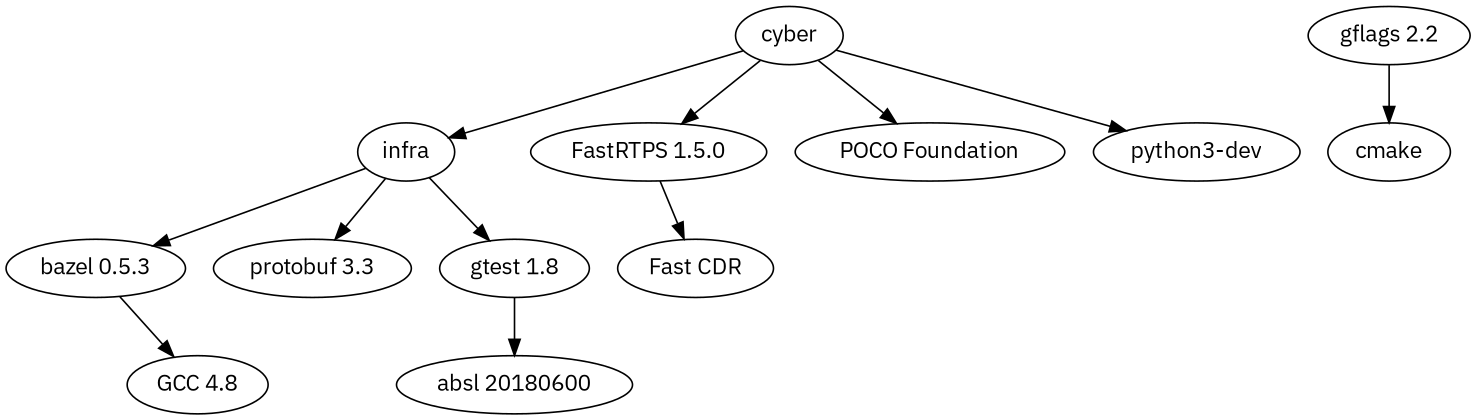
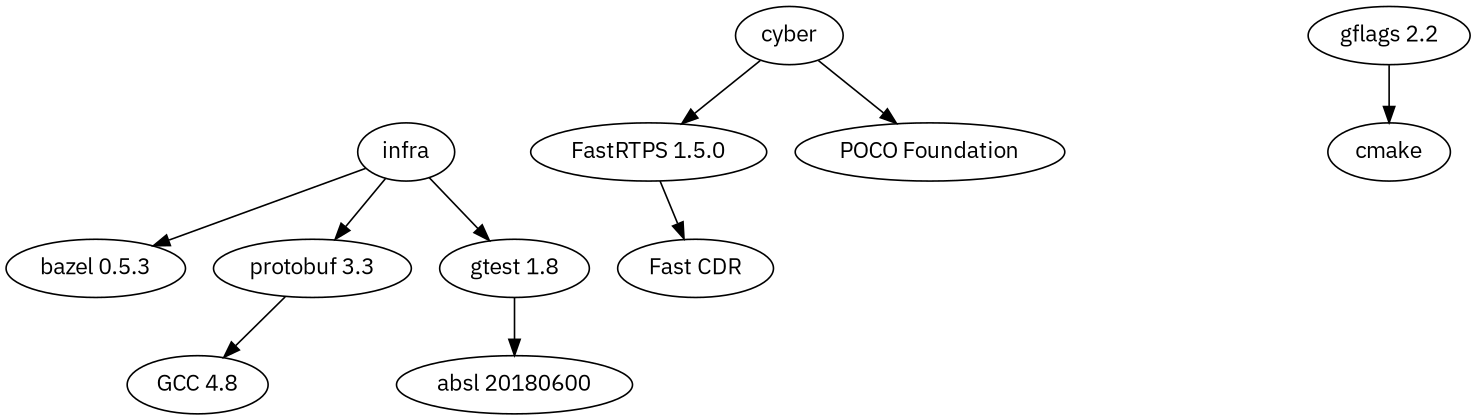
  digraph {
    fontname="IBM Plex Sans"
    node [fontname="IBM Plex Sans"]
    edge [fontname="IBM Plex Sans"]
    infra
    "bazel 0.5.3"
    "protobuf 3.3"
    "gtest 1.8"
    "GCC 4.8"
    "absl 20180600"
    "gflags 2.2"
    cmake
    cyber
    "FastRTPS 1.5.0"
    "POCO Foundation"
-   "python3-dev"
    "Fast CDR"
    infra -> "bazel 0.5.3"
    infra -> "protobuf 3.3"
    infra -> "gtest 1.8"
-   "bazel 0.5.3" -> "GCC 4.8"
+   "protobuf 3.3" -> "GCC 4.8"
    "gtest 1.8" -> "absl 20180600"
    "gflags 2.2" -> cmake
-   cyber -> infra
    cyber -> "FastRTPS 1.5.0"
    cyber -> "POCO Foundation"
-   cyber -> "python3-dev"
    "FastRTPS 1.5.0" -> "Fast CDR"
  }
